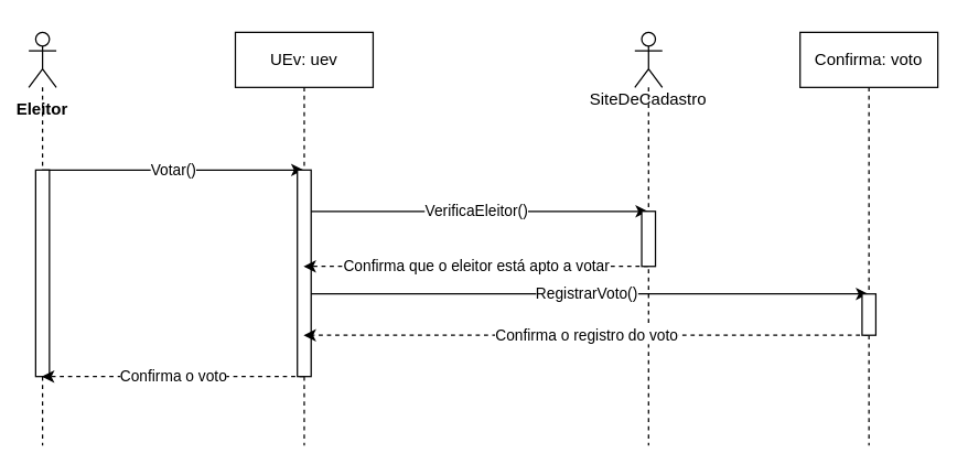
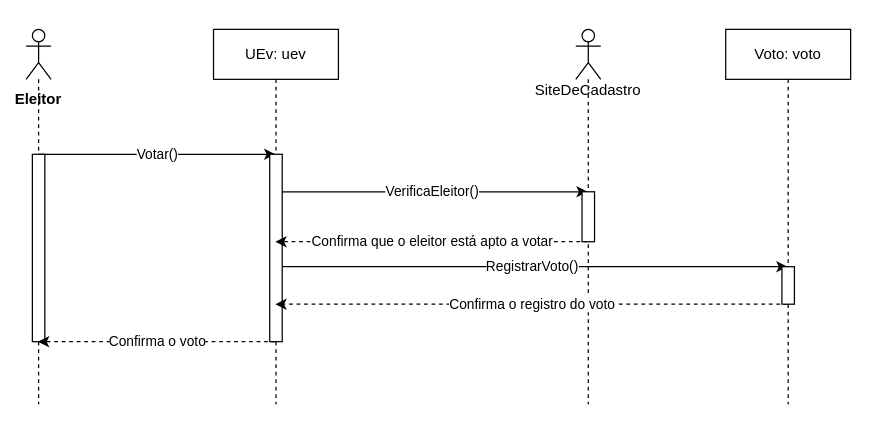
  <mxCell id="0" />
  <mxCell id="1" parent="0" />
  <mxCell id="2" value="Votar()" style="edgeStyle=orthogonalEdgeStyle;rounded=0;orthogonalLoop=1;jettySize=auto;html=1;curved=0;" parent="1" source="3" target="8" edge="1"><mxGeometry relative="1" as="geometry"><Array as="points"><mxPoint x="160" y="120" /><mxPoint x="160" y="120" /></Array></mxGeometry></mxCell>
  <mxCell id="3" value="&lt;div&gt;&lt;b&gt;&lt;br&gt;&lt;/b&gt;&lt;/div&gt;&lt;div&gt;&lt;b&gt;&lt;br&gt;&lt;/b&gt;&lt;/div&gt;&lt;div&gt;&lt;b&gt;&lt;br&gt;&lt;/b&gt;&lt;/div&gt;&lt;div&gt;&lt;b&gt;&lt;br&gt;&lt;/b&gt;&lt;/div&gt;&lt;div&gt;&lt;b&gt;&lt;br&gt;&lt;/b&gt;&lt;/div&gt;&lt;div&gt;&lt;b&gt;Eleitor&lt;/b&gt;&lt;/div&gt;" style="shape=umlLifeline;perimeter=lifelinePerimeter;whiteSpace=wrap;html=1;container=1;dropTarget=0;collapsible=0;recursiveResize=0;outlineConnect=0;portConstraint=eastwest;newEdgeStyle={&quot;curved&quot;:0,&quot;rounded&quot;:0};participant=umlActor;" parent="1" vertex="1"><mxGeometry x="20" y="20" width="20" height="300" as="geometry" /></mxCell>
  <mxCell id="4" value="" style="html=1;points=[[0,0,0,0,5],[0,1,0,0,-5],[1,0,0,0,5],[1,1,0,0,-5]];perimeter=orthogonalPerimeter;outlineConnect=0;targetShapes=umlLifeline;portConstraint=eastwest;newEdgeStyle={&quot;curved&quot;:0,&quot;rounded&quot;:0};" vertex="1" parent="3"><mxGeometry x="5" y="100" width="10" height="150" as="geometry" /></mxCell>
  <mxCell id="5" value="VerificaEleitor()" style="edgeStyle=orthogonalEdgeStyle;rounded=0;orthogonalLoop=1;jettySize=auto;html=1;curved=0;" edge="1" parent="1" source="8" target="11"><mxGeometry relative="1" as="geometry"><Array as="points"><mxPoint x="340" y="150" /><mxPoint x="340" y="150" /></Array></mxGeometry></mxCell>
  <mxCell id="6" value="RegistrarVoto()" style="edgeStyle=orthogonalEdgeStyle;rounded=0;orthogonalLoop=1;jettySize=auto;html=1;curved=0;" edge="1" parent="1" source="8" target="14"><mxGeometry relative="1" as="geometry"><Array as="points"><mxPoint x="430" y="210" /><mxPoint x="430" y="210" /></Array></mxGeometry></mxCell>
  <mxCell id="7" value="Confirma o voto" style="edgeStyle=orthogonalEdgeStyle;rounded=0;orthogonalLoop=1;jettySize=auto;html=1;curved=0;dashed=1;" edge="1" parent="1" source="8" target="3"><mxGeometry relative="1" as="geometry"><Array as="points"><mxPoint x="110" y="270" /><mxPoint x="110" y="270" /></Array></mxGeometry></mxCell>
  <mxCell id="8" value="UEv: uev" style="shape=umlLifeline;perimeter=lifelinePerimeter;whiteSpace=wrap;html=1;container=1;dropTarget=0;collapsible=0;recursiveResize=0;outlineConnect=0;portConstraint=eastwest;newEdgeStyle={&quot;curved&quot;:0,&quot;rounded&quot;:0};" parent="1" vertex="1"><mxGeometry x="170" y="20" width="100" height="300" as="geometry" /></mxCell>
  <mxCell id="9" value="" style="html=1;points=[[0,0,0,0,5],[0,1,0,0,-5],[1,0,0,0,5],[1,1,0,0,-5]];perimeter=orthogonalPerimeter;outlineConnect=0;targetShapes=umlLifeline;portConstraint=eastwest;newEdgeStyle={&quot;curved&quot;:0,&quot;rounded&quot;:0};" vertex="1" parent="8"><mxGeometry x="45" y="100" width="10" height="150" as="geometry" /></mxCell>
  <mxCell id="10" value="Confirma que o eleitor está apto a votar" style="edgeStyle=orthogonalEdgeStyle;rounded=0;orthogonalLoop=1;jettySize=auto;html=1;curved=0;dashed=1;" edge="1" parent="1" source="11" target="8"><mxGeometry relative="1" as="geometry"><Array as="points"><mxPoint x="340" y="190" /><mxPoint x="340" y="190" /></Array></mxGeometry></mxCell>
  <mxCell id="11" value="&lt;div&gt;&lt;br&gt;&lt;/div&gt;&lt;div&gt;&lt;br&gt;&lt;/div&gt;&lt;div&gt;&lt;br&gt;&lt;/div&gt;&lt;div&gt;&lt;br&gt;&lt;/div&gt;SiteDeCadastro" style="shape=umlLifeline;perimeter=lifelinePerimeter;whiteSpace=wrap;html=1;container=1;dropTarget=0;collapsible=0;recursiveResize=0;outlineConnect=0;portConstraint=eastwest;newEdgeStyle={&quot;curved&quot;:0,&quot;rounded&quot;:0};participant=umlActor;" vertex="1" parent="1"><mxGeometry x="460" y="20" width="20" height="300" as="geometry" /></mxCell>
  <mxCell id="12" value="" style="html=1;points=[[0,0,0,0,5],[0,1,0,0,-5],[1,0,0,0,5],[1,1,0,0,-5]];perimeter=orthogonalPerimeter;outlineConnect=0;targetShapes=umlLifeline;portConstraint=eastwest;newEdgeStyle={&quot;curved&quot;:0,&quot;rounded&quot;:0};" vertex="1" parent="11"><mxGeometry x="5" y="130" width="10" height="40" as="geometry" /></mxCell>
  <mxCell id="13" value="Confirma o registro do voto" style="edgeStyle=orthogonalEdgeStyle;rounded=0;orthogonalLoop=1;jettySize=auto;html=1;curved=0;dashed=1;" edge="1" parent="1" source="14" target="8"><mxGeometry relative="1" as="geometry"><Array as="points"><mxPoint x="410" y="240" /><mxPoint x="410" y="240" /></Array></mxGeometry></mxCell>
- <mxCell id="14" value="Confirma: voto" style="shape=umlLifeline;perimeter=lifelinePerimeter;whiteSpace=wrap;html=1;container=1;dropTarget=0;collapsible=0;recursiveResize=0;outlineConnect=0;portConstraint=eastwest;newEdgeStyle={&quot;curved&quot;:0,&quot;rounded&quot;:0};" vertex="1" parent="1"><mxGeometry x="580" y="20" width="100" height="300" as="geometry" /></mxCell>
+ <mxCell id="14" value="Voto: voto" style="shape=umlLifeline;perimeter=lifelinePerimeter;whiteSpace=wrap;html=1;container=1;dropTarget=0;collapsible=0;recursiveResize=0;outlineConnect=0;portConstraint=eastwest;newEdgeStyle={&quot;curved&quot;:0,&quot;rounded&quot;:0};" vertex="1" parent="1"><mxGeometry x="580" y="20" width="100" height="300" as="geometry" /></mxCell>
  <mxCell id="15" value="" style="html=1;points=[[0,0,0,0,5],[0,1,0,0,-5],[1,0,0,0,5],[1,1,0,0,-5]];perimeter=orthogonalPerimeter;outlineConnect=0;targetShapes=umlLifeline;portConstraint=eastwest;newEdgeStyle={&quot;curved&quot;:0,&quot;rounded&quot;:0};" vertex="1" parent="14"><mxGeometry x="45" y="190" width="10" height="30" as="geometry" /></mxCell>
